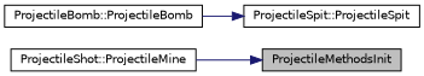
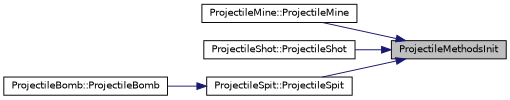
  digraph {
    rankdir=RL
    node [color=black fillcolor=white fontname=Helvetica fontsize=10 shape=record style=filled]
    edge [color=midnightblue dir=back fontname=Helvetica fontsize=10 labelfontname=Helvetica labelfontsize=10 style=solid]
    n1 [fillcolor=grey75 fontcolor=black height=0.2 label=ProjectileMethodsInit width=0.4]
-   n2 [height=0.2 label="ProjectileShot::ProjectileMine" width=0.4]
+   n2 [height=0.2 label="ProjectileMine::ProjectileMine" width=0.4]
+   n3 [height=0.2 label="ProjectileShot::ProjectileShot" width=0.4]
    n4 [height=0.2 label="ProjectileSpit::ProjectileSpit" width=0.4]
    n5 [height=0.2 label="ProjectileBomb::ProjectileBomb" width=0.4]
    n1 -> n2
+   n1 -> n3
+   n1 -> n4
    n4 -> n5
  }
